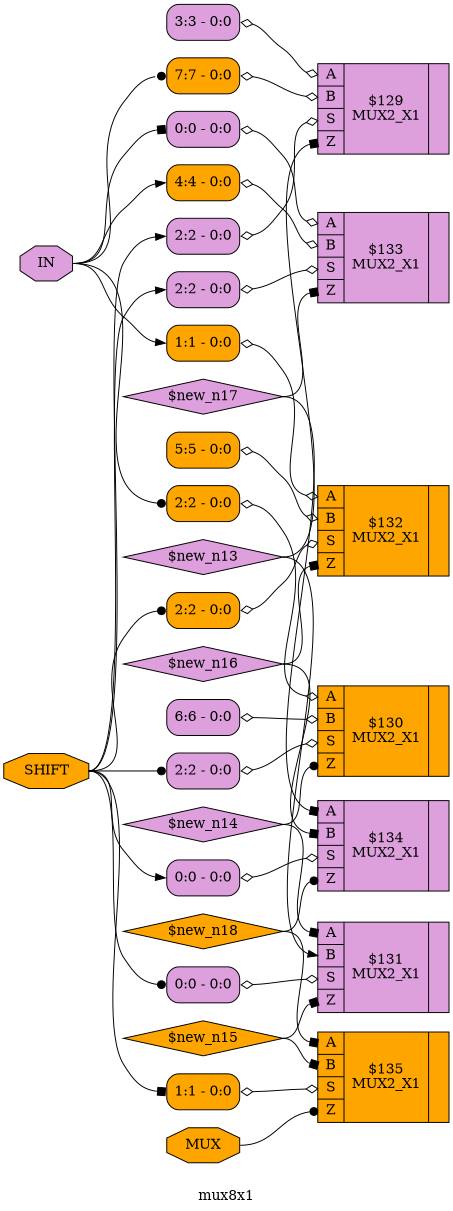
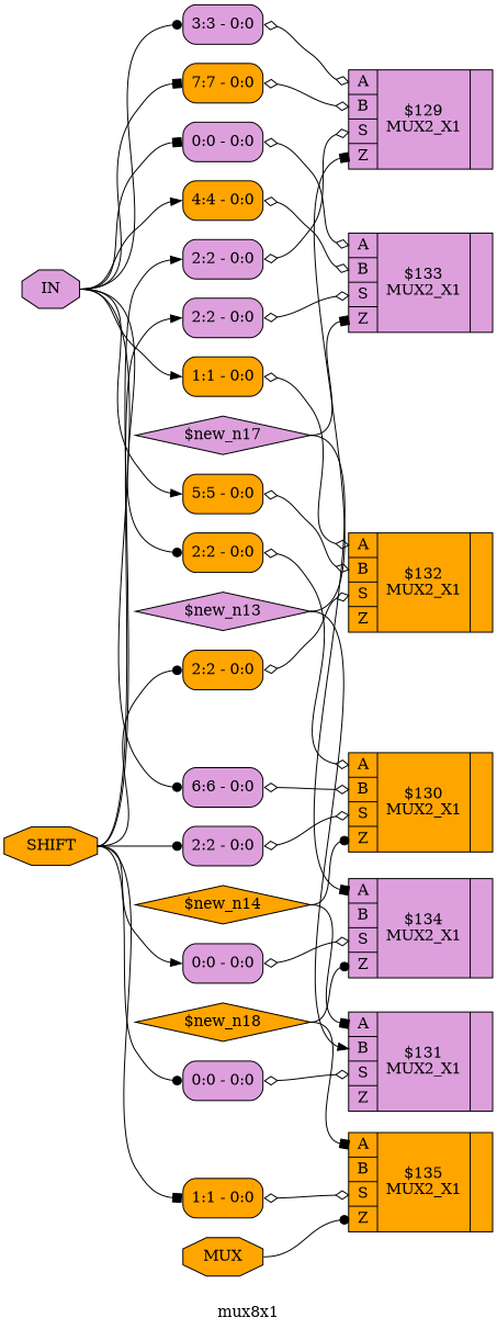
  digraph {
    label=mux8x1
    rankdir=LR
    remincross=true
    node [color=black fillcolor=plum fontcolor=black shape=record style=filled]
    edge [arrowhead=odiamond color=black fontcolor=black headport="s0:w" tailport=e]
    n1 [label=IN shape=octagon]
    n2 [label="<s0> 3:3 - 0:0 " style="rounded,filled"]
    n3 [fillcolor=orange label="<s0> 7:7 - 0:0 " style="rounded,filled"]
    n4 [fillcolor=orange label="<s0> 2:2 - 0:0 " style="rounded,filled"]
    n5 [label="<s0> 6:6 - 0:0 " style="rounded,filled"]
    n6 [fillcolor=orange label="<s0> 1:1 - 0:0 " style="rounded,filled"]
    n7 [fillcolor=orange label="<s0> 5:5 - 0:0 " style="rounded,filled"]
    n8 [label="<s0> 0:0 - 0:0 " style="rounded,filled"]
    n9 [fillcolor=orange label="<s0> 4:4 - 0:0 " style="rounded,filled"]
    n10 [label="{{<p10> A|<p11> B|<p12> S|<p13> Z}|$129\nMUX2_X1|{}}" color="" fontcolor=""]
    n11 [fillcolor=orange label="{{<p10> A|<p11> B|<p12> S|<p13> Z}|$130\nMUX2_X1|{}}" color="" fontcolor=""]
    n12 [fillcolor=orange label="{{<p10> A|<p11> B|<p12> S|<p13> Z}|$132\nMUX2_X1|{}}" color="" fontcolor=""]
    n13 [label="{{<p10> A|<p11> B|<p12> S|<p13> Z}|$133\nMUX2_X1|{}}" color="" fontcolor=""]
    n14 [fillcolor=orange label=MUX shape=octagon]
    n15 [fillcolor=orange label="{{<p10> A|<p11> B|<p12> S|<p13> Z}|$135\nMUX2_X1|{}}" color="" fontcolor=""]
    n16 [fillcolor=orange label=SHIFT shape=octagon]
    n17 [label="<s0> 2:2 - 0:0 " style="rounded,filled"]
    n18 [label="<s0> 2:2 - 0:0 " style="rounded,filled"]
    n19 [label="<s0> 0:0 - 0:0 " style="rounded,filled"]
    n20 [fillcolor=orange label="<s0> 2:2 - 0:0 " style="rounded,filled"]
    n21 [label="<s0> 2:2 - 0:0 " style="rounded,filled"]
    n22 [label="<s0> 0:0 - 0:0 " style="rounded,filled"]
    n23 [fillcolor=orange label="<s0> 1:1 - 0:0 " style="rounded,filled"]
    n24 [label="{{<p10> A|<p11> B|<p12> S|<p13> Z}|$131\nMUX2_X1|{}}" color="" fontcolor=""]
    n25 [label="{{<p10> A|<p11> B|<p12> S|<p13> Z}|$134\nMUX2_X1|{}}" color="" fontcolor=""]
    n26 [label="$new_n13" shape=diamond color="" fontcolor=""]
-   n27 [label="$new_n14" shape=diamond color="" fontcolor=""]
-   n28 [fillcolor=orange label="$new_n15" shape=diamond color="" fontcolor=""]
-   n29 [label="$new_n16" shape=diamond color="" fontcolor=""]
+   n27 [fillcolor=orange label="$new_n14" shape=diamond color="" fontcolor=""]
    n30 [label="$new_n17" shape=diamond color="" fontcolor=""]
    n31 [fillcolor=orange label="$new_n18" shape=diamond color="" fontcolor=""]
-   n1 -> n3 [arrowhead=dot]
+   n1 -> n2 [arrowhead=dot]
+   n1 -> n3 [arrowhead=box]
    n1 -> n4 [arrowhead=dot]
+   n1 -> n5 [arrowhead=dot]
    n1 -> n6 [arrowhead=normal]
+   n1 -> n7 [arrowhead=normal]
    n1 -> n8 [arrowhead=box]
    n1 -> n9 [arrowhead=normal]
    n2 -> n10 [arrowtail=odiamond dir=both headport="p10:w"]
    n3 -> n10 [arrowtail=odiamond dir=both headport="p11:w"]
    n4 -> n11 [arrowtail=odiamond dir=both headport="p10:w"]
    n5 -> n11 [arrowtail=odiamond dir=both headport="p11:w"]
    n6 -> n12 [arrowtail=odiamond dir=both headport="p10:w"]
    n7 -> n12 [arrowtail=odiamond dir=both headport="p11:w"]
    n8 -> n13 [arrowtail=odiamond dir=both headport="p10:w"]
    n9 -> n13 [arrowtail=odiamond dir=both headport="p11:w"]
    n14 -> n15 [arrowhead=dot headport="p13:w"]
    n16 -> n17 [arrowhead=normal]
    n16 -> n18 [arrowhead=dot]
    n16 -> n19 [arrowhead=dot]
    n16 -> n20 [arrowhead=dot]
    n16 -> n21 [arrowhead=normal]
    n16 -> n22 [arrowhead=normal]
    n16 -> n23 [arrowhead=box]
    n17 -> n10 [arrowtail=odiamond dir=both headport="p12:w"]
    n18 -> n11 [arrowtail=odiamond dir=both headport="p12:w"]
    n19 -> n24 [arrowtail=odiamond dir=both headport="p12:w"]
    n20 -> n12 [arrowtail=odiamond dir=both headport="p12:w"]
    n21 -> n13 [arrowtail=odiamond dir=both headport="p12:w"]
    n22 -> n25 [arrowtail=odiamond dir=both headport="p12:w"]
    n23 -> n15 [arrowtail=odiamond dir=both headport="p12:w"]
    n26 -> n10 [arrowhead=box headport="p13:w"]
    n26 -> n24 [arrowhead=normal headport="p11:w"]
    n27 -> n11 [arrowhead=dot headport="p13:w"]
    n27 -> n24 [arrowhead=box headport="p10:w"]
-   n28 -> n15 [arrowhead=box headport="p11:w"]
-   n28 -> n24 [arrowhead=box headport="p13:w"]
-   n29 -> n12 [arrowhead=box headport="p13:w"]
-   n29 -> n25 [arrowhead=box headport="p11:w"]
    n30 -> n13 [arrowhead=box headport="p13:w"]
    n30 -> n25 [arrowhead=box headport="p10:w"]
    n31 -> n15 [arrowhead=box headport="p10:w"]
    n31 -> n25 [arrowhead=dot headport="p13:w"]
  }
